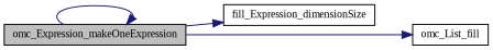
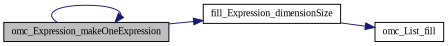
  digraph {
    fontname="Liberation Serif"
    rankdir=LR
    node [color=black fillcolor=white fontname="Liberation Serif" fontsize=10 shape=record style=filled]
    edge [color=midnightblue fontname="Liberation Serif" fontsize=10 labelfontname=Helvetica labelfontsize=10 style=solid]
    n1 [fillcolor=grey75 fontcolor=black height=0.2 label=omc_Expression_makeOneExpression width=0.4]
    n2 [height=0.2 label=fill_Expression_dimensionSize width=0.4]
    n3 [height=0.2 label=omc_List_fill width=0.4]
    n1 -> n1
    n1 -> n2
-   n1 -> n3
+   n2 -> n3
  }
